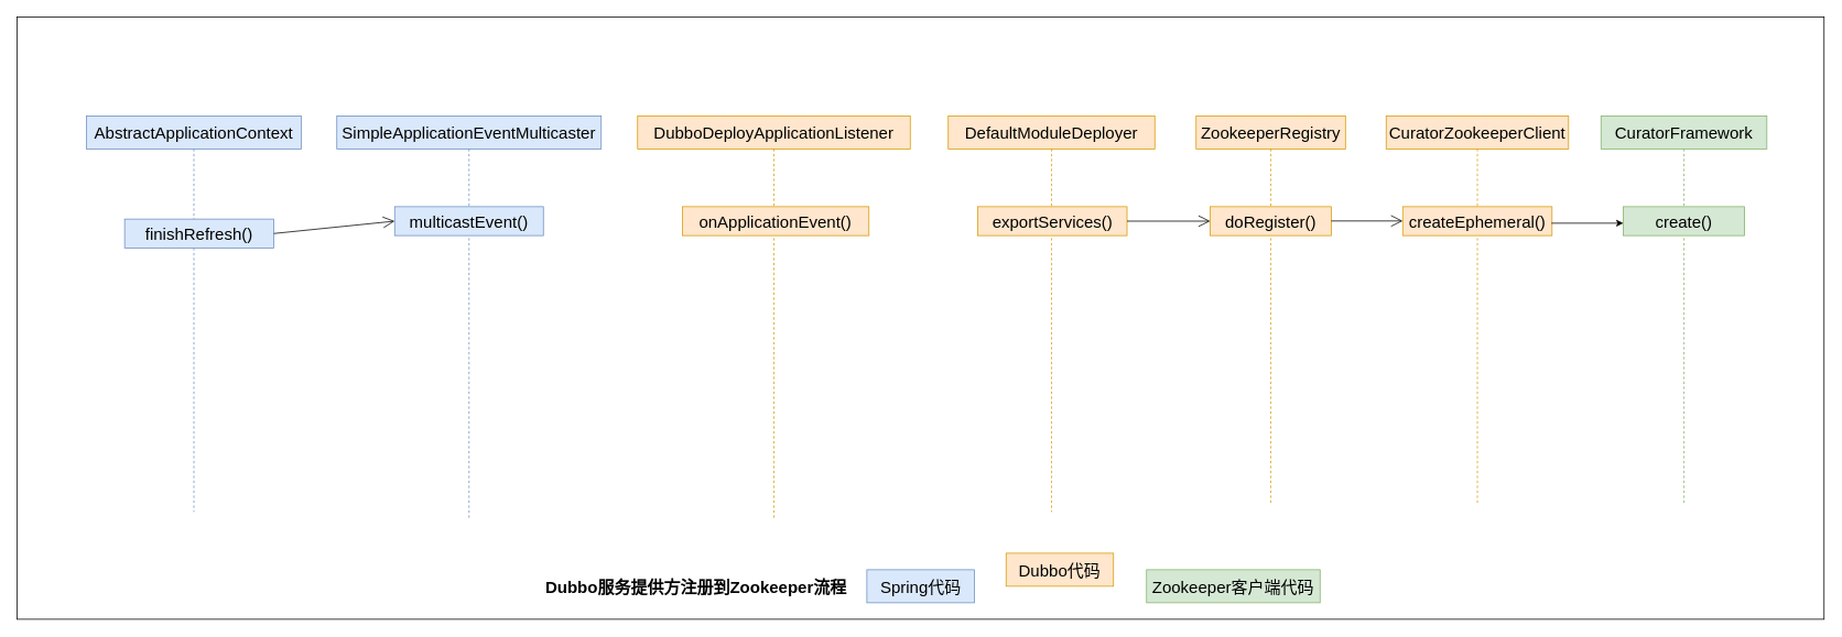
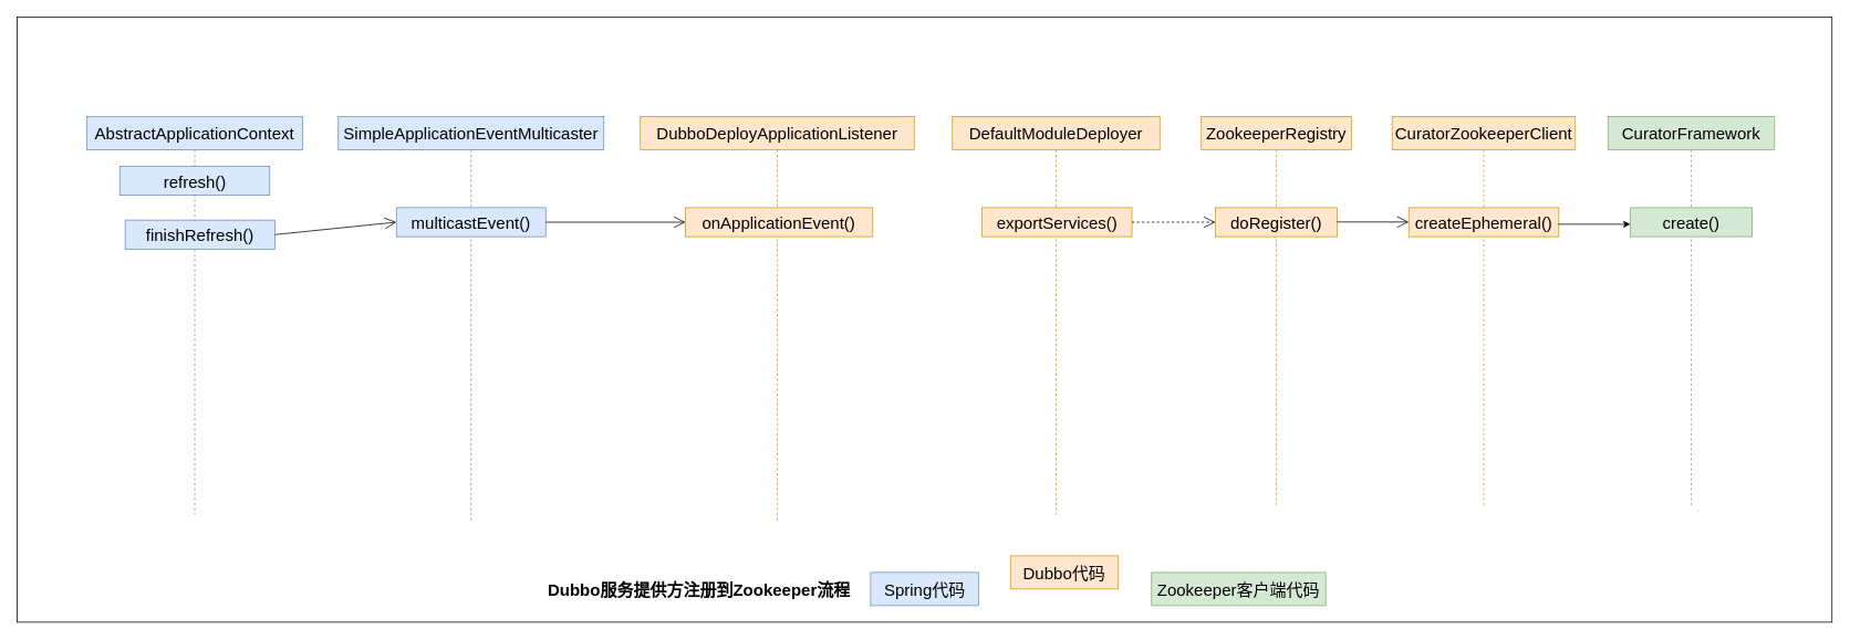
  <mxCell id="0" />
  <mxCell id="1" parent="0" />
  <mxCell id="2" value="" style="rounded=0;whiteSpace=wrap;html=1;" parent="1" vertex="1"><mxGeometry x="20" y="20" width="2187" height="730" as="geometry" /></mxCell>
  <mxCell id="3" value="&lt;span style=&quot;font-size: 20px;&quot;&gt;DubboDeployApplicationListener&lt;/span&gt;" style="shape=umlLifeline;perimeter=lifelinePerimeter;whiteSpace=wrap;html=1;container=1;dropTarget=0;collapsible=0;recursiveResize=0;outlineConnect=0;portConstraint=eastwest;newEdgeStyle={&quot;curved&quot;:0,&quot;rounded&quot;:0};fillColor=#ffe6cc;strokeColor=#d79b00;" parent="1" vertex="1"><mxGeometry x="771" y="140" width="330" height="490" as="geometry" /></mxCell>
  <mxCell id="4" value="&lt;span style=&quot;font-size: 20px;&quot;&gt;DefaultModuleDeployer&lt;/span&gt;" style="shape=umlLifeline;perimeter=lifelinePerimeter;whiteSpace=wrap;html=1;container=1;dropTarget=0;collapsible=0;recursiveResize=0;outlineConnect=0;portConstraint=eastwest;newEdgeStyle={&quot;curved&quot;:0,&quot;rounded&quot;:0};fillColor=#ffe6cc;strokeColor=#d79b00;" parent="1" vertex="1"><mxGeometry x="1147" y="140" width="250" height="480" as="geometry" /></mxCell>
  <mxCell id="5" value="&lt;span style=&quot;font-size: 20px; text-wrap-mode: wrap;&quot;&gt;exportServices()&lt;/span&gt;" style="html=1;points=[[0,0,0,0,5],[0,1,0,0,-5],[1,0,0,0,5],[1,1,0,0,-5]];perimeter=orthogonalPerimeter;outlineConnect=0;targetShapes=umlLifeline;portConstraint=eastwest;newEdgeStyle={&quot;curved&quot;:0,&quot;rounded&quot;:0};fillColor=#ffe6cc;strokeColor=#d79b00;" parent="4" vertex="1"><mxGeometry x="35.63" y="110" width="180.75" height="35" as="geometry" /></mxCell>
  <mxCell id="6" value="onApplicationEvent()" style="html=1;whiteSpace=wrap;fontSize=20;fillColor=#ffe6cc;strokeColor=#d79b00;" parent="1" vertex="1"><mxGeometry x="825.37" y="250" width="225.63" height="35" as="geometry" /></mxCell>
  <mxCell id="7" value="ZookeeperRegistry" style="shape=umlLifeline;perimeter=lifelinePerimeter;whiteSpace=wrap;html=1;container=1;dropTarget=0;collapsible=0;recursiveResize=0;outlineConnect=0;portConstraint=eastwest;newEdgeStyle={&quot;curved&quot;:0,&quot;rounded&quot;:0};fontSize=20;fillColor=#ffe6cc;strokeColor=#d79b00;" parent="1" vertex="1"><mxGeometry x="1447" y="140" width="180.75" height="470" as="geometry" /></mxCell>
  <mxCell id="8" value="&lt;div style=&quot;text-align: left;&quot;&gt;&lt;span style=&quot;background-color: transparent; text-align: center; font-size: 20px; text-wrap-mode: wrap;&quot;&gt;doRegister&lt;/span&gt;&lt;span style=&quot;background-color: transparent; font-size: 20px; text-wrap-mode: wrap;&quot;&gt;()&lt;/span&gt;&lt;/div&gt;" style="html=1;points=[[0,0,0,0,5],[0,1,0,0,-5],[1,0,0,0,5],[1,1,0,0,-5]];perimeter=orthogonalPerimeter;outlineConnect=0;targetShapes=umlLifeline;portConstraint=eastwest;newEdgeStyle={&quot;curved&quot;:0,&quot;rounded&quot;:0};fillColor=#ffe6cc;strokeColor=#d79b00;" parent="7" vertex="1"><mxGeometry x="17" y="110" width="146.75" height="35" as="geometry" /></mxCell>
  <mxCell id="9" value="AbstractApplicationContext" style="shape=umlLifeline;perimeter=lifelinePerimeter;whiteSpace=wrap;html=1;container=1;dropTarget=0;collapsible=0;recursiveResize=0;outlineConnect=0;portConstraint=eastwest;newEdgeStyle={&quot;curved&quot;:0,&quot;rounded&quot;:0};fontSize=20;fillColor=#dae8fc;strokeColor=#6c8ebf;" parent="1" vertex="1"><mxGeometry x="104" y="140" width="260" height="480" as="geometry" /></mxCell>
  <mxCell id="10" value="finishRefresh()" style="html=1;whiteSpace=wrap;fontSize=20;fillColor=#dae8fc;strokeColor=#6c8ebf;" parent="1" vertex="1"><mxGeometry x="150.18" y="265" width="180.63" height="35" as="geometry" /></mxCell>
  <mxCell id="11" value="SimpleApplicationEventMulticaster" style="shape=umlLifeline;perimeter=lifelinePerimeter;whiteSpace=wrap;html=1;container=1;dropTarget=0;collapsible=0;recursiveResize=0;outlineConnect=0;portConstraint=eastwest;newEdgeStyle={&quot;curved&quot;:0,&quot;rounded&quot;:0};fontSize=20;fillColor=#dae8fc;strokeColor=#6c8ebf;" parent="1" vertex="1"><mxGeometry x="407" y="140" width="320" height="490" as="geometry" /></mxCell>
  <mxCell id="12" value="multicastEvent()" style="html=1;whiteSpace=wrap;fontSize=20;fillColor=#dae8fc;strokeColor=#6c8ebf;" parent="1" vertex="1"><mxGeometry x="477" y="250" width="180" height="35" as="geometry" /></mxCell>
  <mxCell id="13" value="" style="endArrow=open;endFill=1;endSize=12;html=1;rounded=0;exitX=1;exitY=0.5;exitDx=0;exitDy=0;entryX=0;entryY=0.5;entryDx=0;entryDy=0;" parent="1" source="10" target="12" edge="1"><mxGeometry width="160" relative="1" as="geometry"><mxPoint x="347" y="360" as="sourcePoint" /><mxPoint x="507" y="360" as="targetPoint" /></mxGeometry></mxCell>
- <mxCell id="15" value="" style="endArrow=open;endFill=1;endSize=12;html=1;rounded=0;" parent="1" source="5" target="8" edge="1"><mxGeometry width="160" relative="1" as="geometry"><mxPoint x="1349.75" y="379" as="sourcePoint" /><mxPoint x="1427" y="530" as="targetPoint" /></mxGeometry></mxCell>
+ <mxCell id="14" value="" style="endArrow=open;endFill=1;endSize=12;html=1;rounded=0;exitX=1;exitY=0.5;exitDx=0;exitDy=0;entryX=0;entryY=0.5;entryDx=0;entryDy=0;" parent="1" source="12" target="6" edge="1"><mxGeometry width="160" relative="1" as="geometry"><mxPoint x="697" y="390" as="sourcePoint" /><mxPoint x="857" y="390" as="targetPoint" /></mxGeometry></mxCell>
+ <mxCell id="15" value="" style="endArrow=open;endFill=1;endSize=12;html=1;rounded=0;dashed=1;" parent="1" source="5" target="8" edge="1"><mxGeometry width="160" relative="1" as="geometry"><mxPoint x="1349.75" y="379" as="sourcePoint" /><mxPoint x="1427" y="530" as="targetPoint" /></mxGeometry></mxCell>
  <mxCell id="16" value="Dubbo服务提供方注册到Zookeeper&lt;span style=&quot;background-color: transparent; color: light-dark(rgb(0, 0, 0), rgb(255, 255, 255));&quot;&gt;流程&lt;/span&gt;" style="text;html=1;align=center;verticalAlign=middle;whiteSpace=wrap;rounded=0;fontSize=20;fontStyle=1" parent="1" vertex="1"><mxGeometry x="627" y="695" width="430" height="30" as="geometry" /></mxCell>
  <mxCell id="17" value="CuratorZookeeperClient" style="shape=umlLifeline;perimeter=lifelinePerimeter;whiteSpace=wrap;html=1;container=1;dropTarget=0;collapsible=0;recursiveResize=0;outlineConnect=0;portConstraint=eastwest;newEdgeStyle={&quot;curved&quot;:0,&quot;rounded&quot;:0};fontSize=20;fillColor=#ffe6cc;strokeColor=#d79b00;" parent="1" vertex="1"><mxGeometry x="1677" y="140" width="220.75" height="470" as="geometry" /></mxCell>
  <mxCell id="18" value="&lt;div style=&quot;text-align: left;&quot;&gt;&lt;span style=&quot;background-color: transparent; text-align: center; font-size: 20px; text-wrap-mode: wrap;&quot;&gt;createEphemeral&lt;/span&gt;&lt;span style=&quot;font-size: 20px; text-wrap-mode: wrap;&quot;&gt;()&lt;/span&gt;&lt;/div&gt;" style="html=1;points=[[0,0,0,0,5],[0,1,0,0,-5],[1,0,0,0,5],[1,1,0,0,-5]];perimeter=orthogonalPerimeter;outlineConnect=0;targetShapes=umlLifeline;portConstraint=eastwest;newEdgeStyle={&quot;curved&quot;:0,&quot;rounded&quot;:0};fillColor=#ffe6cc;strokeColor=#d79b00;" parent="17" vertex="1"><mxGeometry x="20" y="110" width="180.75" height="35" as="geometry" /></mxCell>
  <mxCell id="19" value="" style="endArrow=open;endFill=1;endSize=12;html=1;rounded=0;exitX=0.999;exitY=0.494;exitDx=0;exitDy=0;exitPerimeter=0;" parent="1" source="8" target="18" edge="1"><mxGeometry width="160" relative="1" as="geometry"><mxPoint x="1617" y="380" as="sourcePoint" /><mxPoint x="1777" y="500" as="targetPoint" /></mxGeometry></mxCell>
  <mxCell id="20" value="Spring代码" style="rounded=0;whiteSpace=wrap;html=1;fontSize=20;fillColor=#dae8fc;strokeColor=#6c8ebf;" parent="1" vertex="1"><mxGeometry x="1048.5" y="690" width="130" height="40" as="geometry" /></mxCell>
  <mxCell id="21" value="Dubbo代码" style="rounded=0;whiteSpace=wrap;html=1;fontSize=20;fillColor=#ffe6cc;strokeColor=#d79b00;" parent="1" vertex="1"><mxGeometry x="1217" y="670" width="130" height="40" as="geometry" /></mxCell>
  <mxCell id="22" value="Zookeeper客户端代码" style="rounded=0;whiteSpace=wrap;html=1;fontSize=20;fillColor=#d5e8d4;strokeColor=#82b366;" parent="1" vertex="1"><mxGeometry x="1387" y="690" width="210" height="40" as="geometry" /></mxCell>
  <mxCell id="23" value="CuratorFramework" style="shape=umlLifeline;perimeter=lifelinePerimeter;whiteSpace=wrap;html=1;container=1;dropTarget=0;collapsible=0;recursiveResize=0;outlineConnect=0;portConstraint=eastwest;newEdgeStyle={&quot;curved&quot;:0,&quot;rounded&quot;:0};fontSize=20;fillColor=#d5e8d4;strokeColor=#82b366;" parent="1" vertex="1"><mxGeometry x="1937" y="140" width="200.75" height="470" as="geometry" /></mxCell>
  <mxCell id="24" value="&lt;div style=&quot;text-align: left;&quot;&gt;&lt;span style=&quot;background-color: transparent; text-align: center; font-size: 20px; text-wrap-mode: wrap;&quot;&gt;create&lt;/span&gt;&lt;span style=&quot;font-size: 20px; text-wrap-mode: wrap;&quot;&gt;()&lt;/span&gt;&lt;/div&gt;" style="html=1;points=[[0,0,0,0,5],[0,1,0,0,-5],[1,0,0,0,5],[1,1,0,0,-5]];perimeter=orthogonalPerimeter;outlineConnect=0;targetShapes=umlLifeline;portConstraint=eastwest;newEdgeStyle={&quot;curved&quot;:0,&quot;rounded&quot;:0};fillColor=#d5e8d4;strokeColor=#82b366;" parent="23" vertex="1"><mxGeometry x="27" y="110" width="146.75" height="35" as="geometry" /></mxCell>
  <mxCell id="25" value="" style="endArrow=classic;html=1;rounded=0;exitX=0.996;exitY=0.571;exitDx=0;exitDy=0;exitPerimeter=0;" parent="1" source="18" target="24" edge="1"><mxGeometry width="50" height="50" relative="1" as="geometry"><mxPoint x="1857" y="390" as="sourcePoint" /><mxPoint x="1907" y="340" as="targetPoint" /></mxGeometry></mxCell>
+ <mxCell id="26" value="refresh()" style="html=1;whiteSpace=wrap;fontSize=20;fillColor=#dae8fc;strokeColor=#6c8ebf;" vertex="1" parent="1"><mxGeometry x="143.68" y="200" width="180.63" height="35" as="geometry" /></mxCell>
